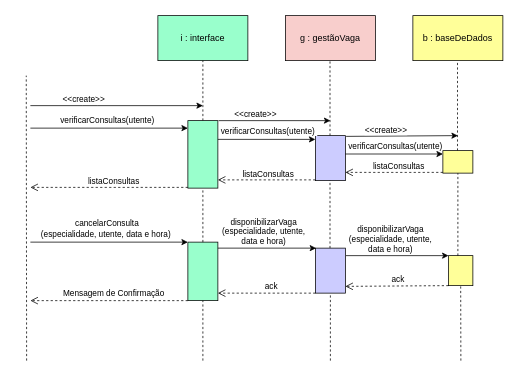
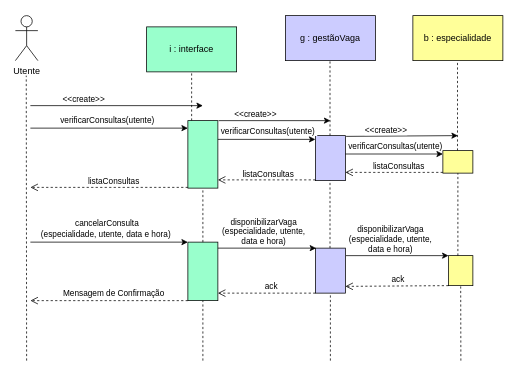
  <mxCell id="0" />
  <mxCell id="1" parent="0" />
- <mxCell id="2" value="g : gestãoVaga" style="rounded=0;whiteSpace=wrap;html=1;fillColor=#f8cecc;" parent="1" vertex="1"><mxGeometry x="380" y="20" width="120" height="60" as="geometry" /></mxCell>
- <mxCell id="3" value="i : interface" style="rounded=0;whiteSpace=wrap;html=1;fillColor=#99FFCC;" parent="1" vertex="1"><mxGeometry x="210" y="20" width="120" height="60" as="geometry" /></mxCell>
+ <mxCell id="2" value="g : gestãoVaga" style="rounded=0;whiteSpace=wrap;html=1;fillColor=#CCCCFF;" parent="1" vertex="1"><mxGeometry x="380" y="20" width="120" height="60" as="geometry" /></mxCell>
+ <mxCell id="3" value="i : interface" style="rounded=0;whiteSpace=wrap;html=1;fillColor=#99FFCC;" parent="1" vertex="1"><mxGeometry x="195" y="35" width="120" height="60" as="geometry" /></mxCell>
+ <mxCell id="4" value="Utente" style="shape=umlActor;verticalLabelPosition=bottom;verticalAlign=top;html=1;outlineConnect=0;" parent="1" vertex="1"><mxGeometry x="20" y="20" width="30" height="60" as="geometry" /></mxCell>
  <mxCell id="5" value="" style="endArrow=none;dashed=1;html=1;entryX=0.5;entryY=1;entryDx=0;entryDy=0;" parent="1" source="36" target="3" edge="1"><mxGeometry width="50" height="50" relative="1" as="geometry"><mxPoint x="270" y="552" as="sourcePoint" /><mxPoint x="420" y="80" as="targetPoint" /><Array as="points" /></mxGeometry></mxCell>
  <mxCell id="6" value="" style="endArrow=none;dashed=1;html=1;entryX=0.5;entryY=1;entryDx=0;entryDy=0;" parent="1" edge="1"><mxGeometry width="50" height="50" relative="1" as="geometry"><mxPoint x="35" y="480" as="sourcePoint" /><mxPoint x="34.5" y="100" as="targetPoint" /></mxGeometry></mxCell>
- <mxCell id="7" value="b : baseDeDados" style="rounded=0;whiteSpace=wrap;html=1;fillColor=#FFFF99;" parent="1" vertex="1"><mxGeometry x="550" y="20" width="120" height="60" as="geometry" /></mxCell>
+ <mxCell id="7" value="b : especialidade" style="rounded=0;whiteSpace=wrap;html=1;fillColor=#FFFF99;" parent="1" vertex="1"><mxGeometry x="550" y="20" width="120" height="60" as="geometry" /></mxCell>
  <mxCell id="8" value="" style="endArrow=none;dashed=1;html=1;entryX=0.5;entryY=1;entryDx=0;entryDy=0;" parent="1" source="18" edge="1"><mxGeometry width="50" height="50" relative="1" as="geometry"><mxPoint x="439.5" y="552" as="sourcePoint" /><mxPoint x="439.5" y="80" as="targetPoint" /></mxGeometry></mxCell>
  <mxCell id="9" value="" style="endArrow=none;dashed=1;html=1;entryX=0.5;entryY=1;entryDx=0;entryDy=0;" parent="1" source="45" edge="1"><mxGeometry width="50" height="50" relative="1" as="geometry"><mxPoint x="609.5" y="552" as="sourcePoint" /><mxPoint x="609.5" y="80" as="targetPoint" /></mxGeometry></mxCell>
  <mxCell id="10" value="" style="endArrow=classic;html=1;" parent="1" target="12" edge="1"><mxGeometry width="50" height="50" relative="1" as="geometry"><mxPoint x="40" y="322" as="sourcePoint" /><mxPoint x="150" y="322" as="targetPoint" /></mxGeometry></mxCell>
  <mxCell id="11" value="cancelarConsulta&lt;br&gt;(especialidade, utente, data e hora)&amp;nbsp;" style="edgeLabel;html=1;align=center;verticalAlign=middle;resizable=0;points=[];" parent="10" vertex="1" connectable="0"><mxGeometry x="-0.45" y="-2" relative="1" as="geometry"><mxPoint x="43" y="-21" as="offset" /></mxGeometry></mxCell>
  <mxCell id="12" value="" style="html=1;points=[];perimeter=orthogonalPerimeter;fillColor=#99FFCC;" parent="1" vertex="1"><mxGeometry x="250" y="322" width="40" height="78" as="geometry" /></mxCell>
  <mxCell id="13" value="" style="endArrow=none;dashed=1;html=1;entryX=0.5;entryY=1;entryDx=0;entryDy=0;" parent="1" target="12" edge="1"><mxGeometry width="50" height="50" relative="1" as="geometry"><mxPoint x="270" y="480" as="sourcePoint" /><mxPoint x="190" y="80" as="targetPoint" /><Array as="points" /></mxGeometry></mxCell>
  <mxCell id="14" value="" style="endArrow=classic;html=1;" parent="1" edge="1"><mxGeometry width="50" height="50" relative="1" as="geometry"><mxPoint x="40" y="140" as="sourcePoint" /><mxPoint x="270" y="140" as="targetPoint" /><Array as="points"><mxPoint x="120" y="140" /></Array></mxGeometry></mxCell>
  <mxCell id="15" value="&amp;lt;&amp;lt;create&amp;gt;&amp;gt;" style="edgeLabel;html=1;align=center;verticalAlign=middle;resizable=0;points=[];" parent="14" vertex="1" connectable="0"><mxGeometry x="-0.45" y="-2" relative="1" as="geometry"><mxPoint x="7" y="-12" as="offset" /></mxGeometry></mxCell>
  <mxCell id="16" value="" style="endArrow=classic;html=1;exitX=1.025;exitY=0;exitDx=0;exitDy=0;exitPerimeter=0;" parent="1" source="36" edge="1"><mxGeometry width="50" height="50" relative="1" as="geometry"><mxPoint x="270" y="140" as="sourcePoint" /><mxPoint x="440" y="160" as="targetPoint" /><Array as="points" /></mxGeometry></mxCell>
  <mxCell id="17" value="&amp;lt;&amp;lt;create&amp;gt;&amp;gt;" style="edgeLabel;html=1;align=center;verticalAlign=middle;resizable=0;points=[];" parent="16" vertex="1" connectable="0"><mxGeometry x="-0.45" y="-2" relative="1" as="geometry"><mxPoint x="7" y="-12" as="offset" /></mxGeometry></mxCell>
  <mxCell id="18" value="" style="html=1;points=[];perimeter=orthogonalPerimeter;fillColor=#CCCCFF;" parent="1" vertex="1"><mxGeometry x="420" y="330" width="40" height="60" as="geometry" /></mxCell>
  <mxCell id="19" value="" style="endArrow=none;dashed=1;html=1;entryX=0.5;entryY=1;entryDx=0;entryDy=0;" parent="1" target="18" edge="1"><mxGeometry width="50" height="50" relative="1" as="geometry"><mxPoint x="440" y="480" as="sourcePoint" /><mxPoint x="359.5" y="80" as="targetPoint" /></mxGeometry></mxCell>
  <mxCell id="20" value="" style="endArrow=classic;html=1;exitX=1.025;exitY=0.017;exitDx=0;exitDy=0;exitPerimeter=0;" parent="1" source="38" edge="1"><mxGeometry width="50" height="50" relative="1" as="geometry"><mxPoint x="470" y="180" as="sourcePoint" /><mxPoint x="610" y="180" as="targetPoint" /><Array as="points" /></mxGeometry></mxCell>
  <mxCell id="21" value="&amp;lt;&amp;lt;create&amp;gt;&amp;gt;" style="edgeLabel;html=1;align=center;verticalAlign=middle;resizable=0;points=[];" parent="20" vertex="1" connectable="0"><mxGeometry x="-0.45" y="-2" relative="1" as="geometry"><mxPoint x="11.0" y="-10.41" as="offset" /></mxGeometry></mxCell>
  <mxCell id="22" value="" style="endArrow=classic;html=1;entryX=0.5;entryY=0;entryDx=0;entryDy=0;entryPerimeter=0;" parent="1" edge="1"><mxGeometry width="50" height="50" relative="1" as="geometry"><mxPoint x="290" y="330" as="sourcePoint" /><mxPoint x="421" y="330" as="targetPoint" /><Array as="points" /></mxGeometry></mxCell>
  <mxCell id="23" value="disponibilizarVaga&lt;br&gt;(especialidade, utente, &lt;br&gt;data e hora)" style="edgeLabel;html=1;align=center;verticalAlign=middle;resizable=0;points=[];" parent="22" vertex="1" connectable="0"><mxGeometry x="0.437" y="1" relative="1" as="geometry"><mxPoint x="-34" y="-22" as="offset" /></mxGeometry></mxCell>
  <mxCell id="24" value="" style="endArrow=classic;html=1;entryX=-0.026;entryY=0.06;entryDx=0;entryDy=0;entryPerimeter=0;" parent="1" edge="1"><mxGeometry width="50" height="50" relative="1" as="geometry"><mxPoint x="460.84" y="340" as="sourcePoint" /><mxPoint x="597.495" y="340" as="targetPoint" /><Array as="points" /></mxGeometry></mxCell>
  <mxCell id="25" value="disponibilizarVaga&lt;br&gt;(especialidade, utente, &lt;br&gt;data e hora)" style="edgeLabel;html=1;align=center;verticalAlign=middle;resizable=0;points=[];" parent="24" vertex="1" connectable="0"><mxGeometry x="0.437" y="1" relative="1" as="geometry"><mxPoint x="-38.84" y="-22" as="offset" /></mxGeometry></mxCell>
  <mxCell id="26" value="" style="html=1;verticalAlign=bottom;endArrow=open;dashed=1;endSize=8;" parent="1" edge="1"><mxGeometry relative="1" as="geometry"><mxPoint x="597.5" y="380" as="sourcePoint" /><mxPoint x="460" y="381" as="targetPoint" /></mxGeometry></mxCell>
  <mxCell id="27" value="ack" style="edgeLabel;html=1;align=center;verticalAlign=middle;resizable=0;points=[];" parent="26" vertex="1" connectable="0"><mxGeometry x="-0.253" y="1" relative="1" as="geometry"><mxPoint x="-16.51" y="-10.69" as="offset" /></mxGeometry></mxCell>
  <mxCell id="28" value="" style="html=1;verticalAlign=bottom;endArrow=open;dashed=1;endSize=8;" parent="1" edge="1"><mxGeometry relative="1" as="geometry"><mxPoint x="420" y="390" as="sourcePoint" /><mxPoint x="290" y="390" as="targetPoint" /></mxGeometry></mxCell>
  <mxCell id="29" value="ack" style="edgeLabel;html=1;align=center;verticalAlign=middle;resizable=0;points=[];" parent="28" vertex="1" connectable="0"><mxGeometry x="-0.253" y="1" relative="1" as="geometry"><mxPoint x="-11" y="-10.69" as="offset" /></mxGeometry></mxCell>
  <mxCell id="30" value="" style="html=1;verticalAlign=bottom;endArrow=open;dashed=1;endSize=8;" parent="1" edge="1"><mxGeometry relative="1" as="geometry"><mxPoint x="250" y="400" as="sourcePoint" /><mxPoint x="40" y="400" as="targetPoint" /></mxGeometry></mxCell>
  <mxCell id="31" value="Mensagem de Confirmação" style="edgeLabel;html=1;align=center;verticalAlign=middle;resizable=0;points=[];" parent="30" vertex="1" connectable="0"><mxGeometry x="-0.253" y="1" relative="1" as="geometry"><mxPoint x="-22" y="-12" as="offset" /></mxGeometry></mxCell>
  <mxCell id="32" value="" style="html=1;points=[];perimeter=orthogonalPerimeter;fillColor=#FFFF99;" parent="1" vertex="1"><mxGeometry x="597.5" y="340" width="32.5" height="40" as="geometry" /></mxCell>
  <mxCell id="33" value="" style="endArrow=none;dashed=1;html=1;entryX=0.5;entryY=1;entryDx=0;entryDy=0;" parent="1" target="32" edge="1"><mxGeometry width="50" height="50" relative="1" as="geometry"><mxPoint x="614" y="480" as="sourcePoint" /><mxPoint x="609.5" y="80" as="targetPoint" /></mxGeometry></mxCell>
  <mxCell id="34" value="" style="endArrow=classic;html=1;" parent="1" edge="1"><mxGeometry width="50" height="50" relative="1" as="geometry"><mxPoint x="40" y="170" as="sourcePoint" /><mxPoint x="250" y="170" as="targetPoint" /></mxGeometry></mxCell>
  <mxCell id="35" value="verificarConsultas(utente)&amp;nbsp;" style="edgeLabel;html=1;align=center;verticalAlign=middle;resizable=0;points=[];" parent="34" vertex="1" connectable="0"><mxGeometry x="-0.45" y="-2" relative="1" as="geometry"><mxPoint x="45" y="-13" as="offset" /></mxGeometry></mxCell>
  <mxCell id="36" value="" style="html=1;points=[];perimeter=orthogonalPerimeter;fillColor=#99FFCC;" parent="1" vertex="1"><mxGeometry x="250" y="160" width="40" height="90" as="geometry" /></mxCell>
  <mxCell id="37" value="" style="endArrow=none;dashed=1;html=1;entryX=0.5;entryY=1;entryDx=0;entryDy=0;" parent="1" source="12" target="36" edge="1"><mxGeometry width="50" height="50" relative="1" as="geometry"><mxPoint x="270" y="322" as="sourcePoint" /><mxPoint x="270" y="80" as="targetPoint" /><Array as="points" /></mxGeometry></mxCell>
  <mxCell id="38" value="" style="html=1;points=[];perimeter=orthogonalPerimeter;fillColor=#CCCCFF;" parent="1" vertex="1"><mxGeometry x="420" y="180" width="40" height="60" as="geometry" /></mxCell>
  <mxCell id="39" value="" style="endArrow=classic;html=1;" parent="1" edge="1"><mxGeometry width="50" height="50" relative="1" as="geometry"><mxPoint x="290" y="185" as="sourcePoint" /><mxPoint x="420" y="185" as="targetPoint" /></mxGeometry></mxCell>
  <mxCell id="40" value="verificarConsultas(utente)&amp;nbsp;" style="edgeLabel;html=1;align=center;verticalAlign=middle;resizable=0;points=[];" parent="39" connectable="0" vertex="1"><mxGeometry x="-0.45" y="-2" relative="1" as="geometry"><mxPoint x="31" y="-14" as="offset" /></mxGeometry></mxCell>
  <mxCell id="41" value="" style="html=1;verticalAlign=bottom;endArrow=open;dashed=1;endSize=8;" parent="1" edge="1"><mxGeometry relative="1" as="geometry"><mxPoint x="250" y="249" as="sourcePoint" /><mxPoint x="40" y="249" as="targetPoint" /></mxGeometry></mxCell>
  <mxCell id="42" value="listaConsultas&lt;br&gt;" style="edgeLabel;html=1;align=center;verticalAlign=middle;resizable=0;points=[];" parent="41" connectable="0" vertex="1"><mxGeometry x="-0.253" y="1" relative="1" as="geometry"><mxPoint x="-22" y="-10" as="offset" /></mxGeometry></mxCell>
  <mxCell id="43" value="" style="endArrow=classic;html=1;" parent="1" edge="1"><mxGeometry width="50" height="50" relative="1" as="geometry"><mxPoint x="460" y="204.5" as="sourcePoint" /><mxPoint x="590" y="204.5" as="targetPoint" /></mxGeometry></mxCell>
  <mxCell id="44" value="verificarConsultas(utente)&amp;nbsp;" style="edgeLabel;html=1;align=center;verticalAlign=middle;resizable=0;points=[];" parent="43" connectable="0" vertex="1"><mxGeometry x="-0.45" y="-2" relative="1" as="geometry"><mxPoint x="31" y="-13" as="offset" /></mxGeometry></mxCell>
  <mxCell id="45" value="" style="html=1;points=[];perimeter=orthogonalPerimeter;fillColor=#FFFF99;" parent="1" vertex="1"><mxGeometry x="590" y="200" width="40" height="30" as="geometry" /></mxCell>
  <mxCell id="46" value="" style="endArrow=none;dashed=1;html=1;entryX=0.5;entryY=1;entryDx=0;entryDy=0;" parent="1" source="32" target="45" edge="1"><mxGeometry width="50" height="50" relative="1" as="geometry"><mxPoint x="609.5" y="382" as="sourcePoint" /><mxPoint x="609.5" y="80" as="targetPoint" /></mxGeometry></mxCell>
  <mxCell id="47" value="" style="html=1;verticalAlign=bottom;endArrow=open;dashed=1;endSize=8;" parent="1" edge="1"><mxGeometry relative="1" as="geometry"><mxPoint x="590" y="229" as="sourcePoint" /><mxPoint x="460" y="229" as="targetPoint" /></mxGeometry></mxCell>
  <mxCell id="48" value="listaConsultas" style="edgeLabel;html=1;align=center;verticalAlign=middle;resizable=0;points=[];" parent="47" connectable="0" vertex="1"><mxGeometry x="-0.253" y="1" relative="1" as="geometry"><mxPoint x="-11" y="-10" as="offset" /></mxGeometry></mxCell>
  <mxCell id="49" value="" style="html=1;verticalAlign=bottom;endArrow=open;dashed=1;endSize=8;" parent="1" edge="1"><mxGeometry relative="1" as="geometry"><mxPoint x="420" y="239" as="sourcePoint" /><mxPoint x="290" y="239" as="targetPoint" /></mxGeometry></mxCell>
  <mxCell id="50" value="listaConsultas&lt;br&gt;" style="edgeLabel;html=1;align=center;verticalAlign=middle;resizable=0;points=[];" parent="49" connectable="0" vertex="1"><mxGeometry x="-0.253" y="1" relative="1" as="geometry"><mxPoint x="-15" y="-10" as="offset" /></mxGeometry></mxCell>
